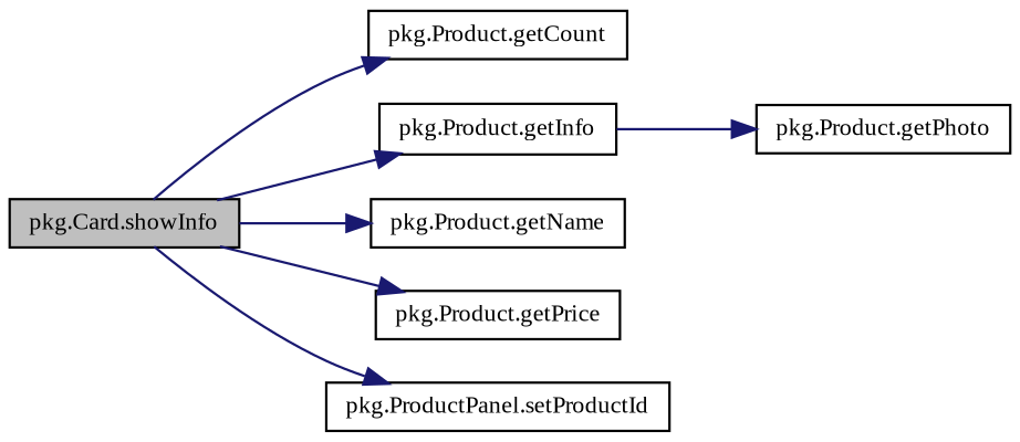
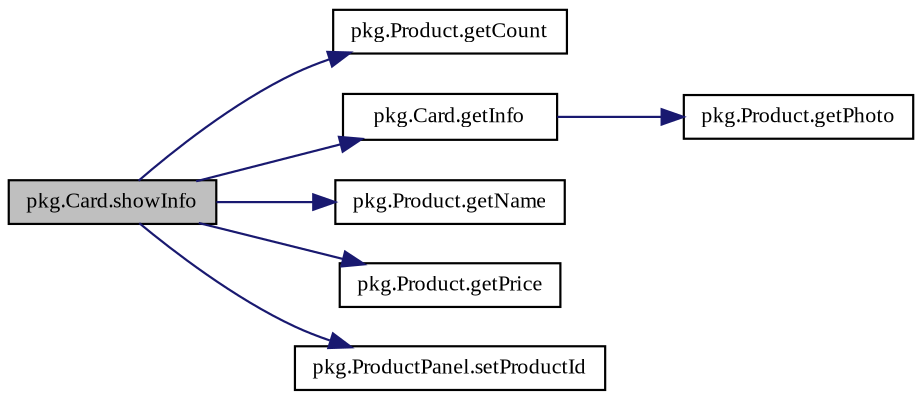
  digraph {
    fontname="Liberation Serif"
    rankdir=LR
    node [color=black fillcolor=white fontname="Liberation Serif" fontsize=10 shape=record style=filled]
    edge [color=midnightblue fontname="Liberation Serif" fontsize=10 labelfontname=Helvetica labelfontsize=10 style=solid]
    n1 [fillcolor=grey75 fontcolor=black height=0.2 label="pkg.Card.showInfo" width=0.4]
    n2 [height=0.2 label="pkg.Product.getCount" width=0.4]
-   n3 [height=0.2 label="pkg.Product.getInfo" width=0.4]
+   n3 [height=0.2 label="pkg.Card.getInfo" width=0.4]
    n4 [height=0.2 label="pkg.Product.getName" width=0.4]
    n5 [height=0.2 label="pkg.Product.getPrice" width=0.4]
    n6 [height=0.2 label="pkg.ProductPanel.setProductId" width=0.4]
    n7 [height=0.2 label="pkg.Product.getPhoto" width=0.4]
    n1 -> n2
    n1 -> n3
    n1 -> n4
    n1 -> n5
    n1 -> n6
    n3 -> n7
  }
